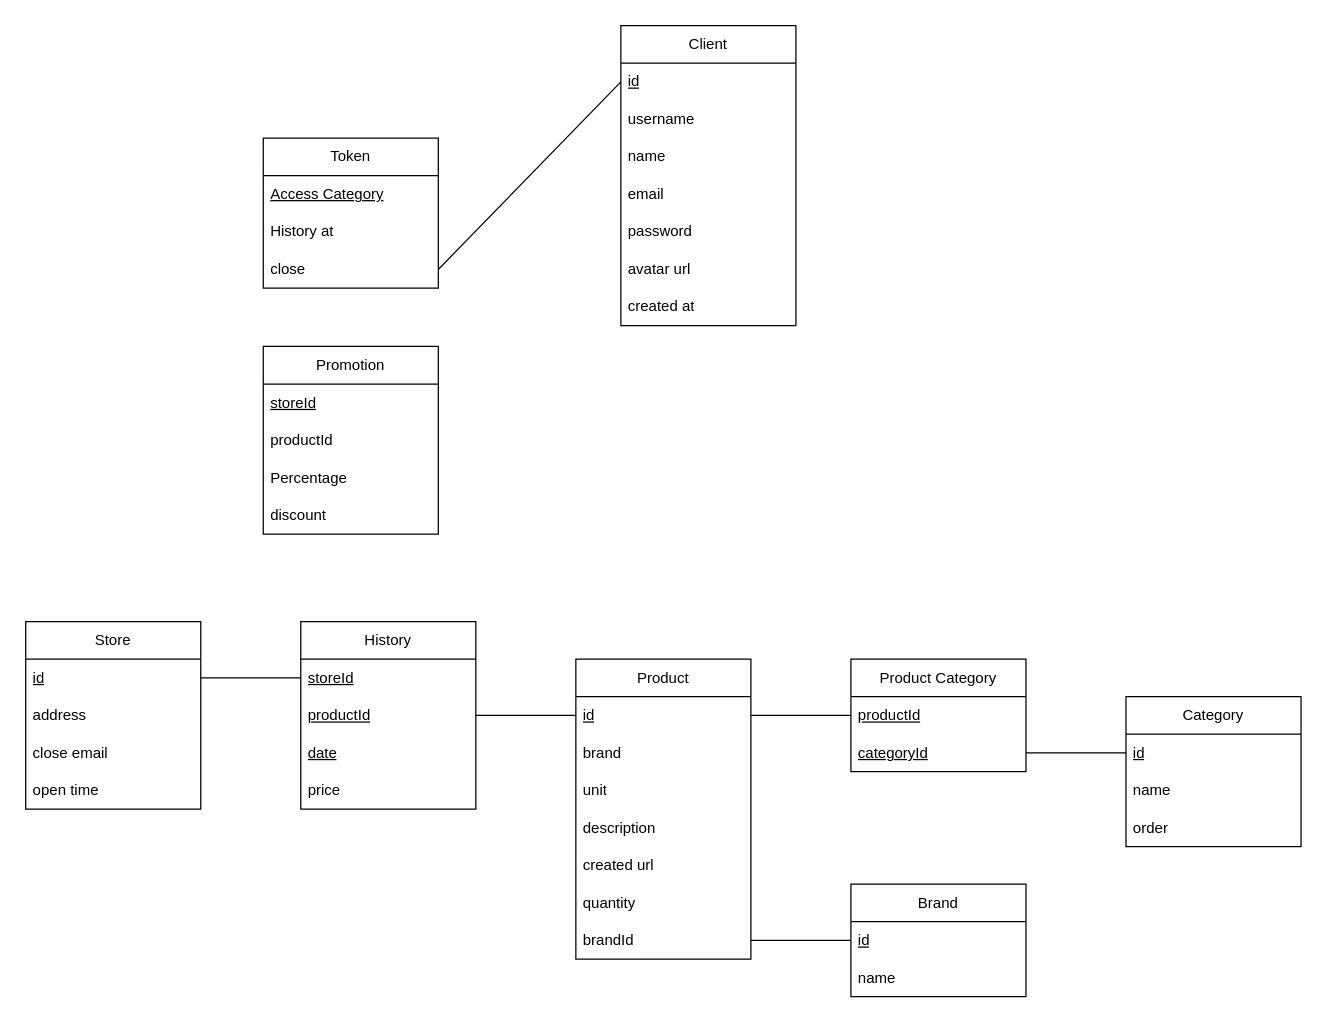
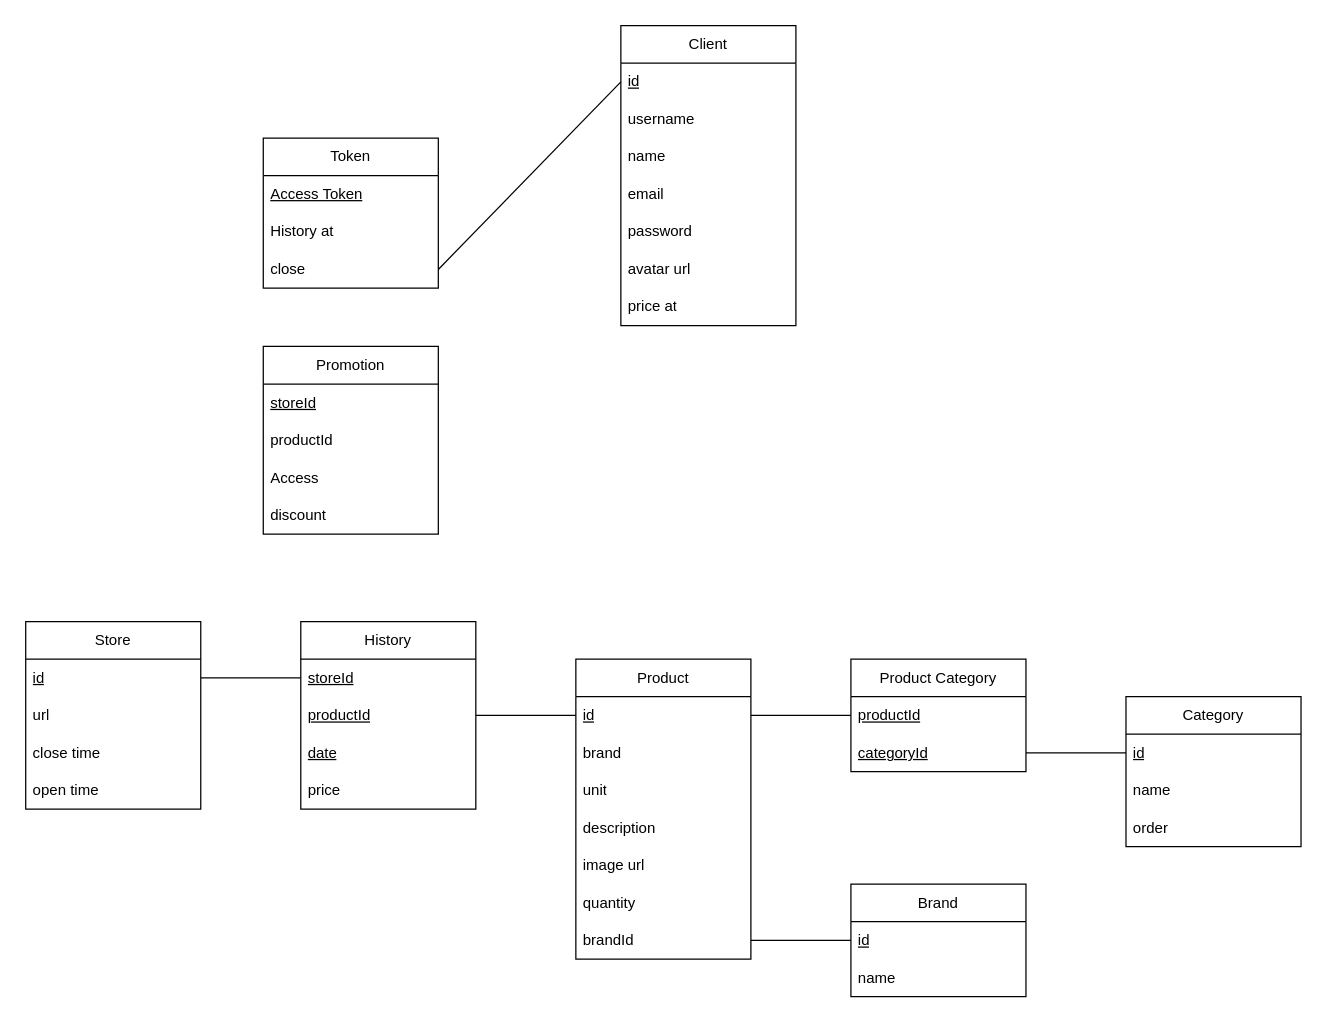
  <mxCell id="0" />
  <mxCell id="1" parent="0" />
  <mxCell id="2" value="Token" style="swimlane;fontStyle=0;childLayout=stackLayout;horizontal=1;startSize=30;horizontalStack=0;resizeParent=1;resizeParentMax=0;resizeLast=0;collapsible=1;marginBottom=0;whiteSpace=wrap;html=1;" vertex="1" parent="1"><mxGeometry x="210" y="110" width="140" height="120" as="geometry" /></mxCell>
- <mxCell id="3" value="&lt;u&gt;Access Category&lt;/u&gt;" style="text;strokeColor=none;fillColor=none;align=left;verticalAlign=middle;spacingLeft=4;spacingRight=4;overflow=hidden;points=[[0,0.5],[1,0.5]];portConstraint=eastwest;rotatable=0;whiteSpace=wrap;html=1;" vertex="1" parent="2"><mxGeometry y="30" width="140" height="30" as="geometry" /></mxCell>
+ <mxCell id="3" value="&lt;u&gt;Access Token&lt;/u&gt;" style="text;strokeColor=none;fillColor=none;align=left;verticalAlign=middle;spacingLeft=4;spacingRight=4;overflow=hidden;points=[[0,0.5],[1,0.5]];portConstraint=eastwest;rotatable=0;whiteSpace=wrap;html=1;" vertex="1" parent="2"><mxGeometry y="30" width="140" height="30" as="geometry" /></mxCell>
  <mxCell id="4" value="History at" style="text;strokeColor=none;fillColor=none;align=left;verticalAlign=middle;spacingLeft=4;spacingRight=4;overflow=hidden;points=[[0,0.5],[1,0.5]];portConstraint=eastwest;rotatable=0;whiteSpace=wrap;html=1;" vertex="1" parent="2"><mxGeometry y="60" width="140" height="30" as="geometry" /></mxCell>
  <mxCell id="5" value="close" style="text;strokeColor=none;fillColor=none;align=left;verticalAlign=middle;spacingLeft=4;spacingRight=4;overflow=hidden;points=[[0,0.5],[1,0.5]];portConstraint=eastwest;rotatable=0;whiteSpace=wrap;html=1;" vertex="1" parent="2"><mxGeometry y="90" width="140" height="30" as="geometry" /></mxCell>
  <mxCell id="6" value="Client" style="swimlane;fontStyle=0;childLayout=stackLayout;horizontal=1;startSize=30;horizontalStack=0;resizeParent=1;resizeParentMax=0;resizeLast=0;collapsible=1;marginBottom=0;whiteSpace=wrap;html=1;" vertex="1" parent="1"><mxGeometry x="496" y="20" width="140" height="240" as="geometry" /></mxCell>
  <mxCell id="7" value="&lt;u&gt;id&lt;/u&gt;" style="text;strokeColor=none;fillColor=none;align=left;verticalAlign=middle;spacingLeft=4;spacingRight=4;overflow=hidden;points=[[0,0.5],[1,0.5]];portConstraint=eastwest;rotatable=0;whiteSpace=wrap;html=1;" vertex="1" parent="6"><mxGeometry y="30" width="140" height="30" as="geometry" /></mxCell>
  <mxCell id="8" value="username" style="text;strokeColor=none;fillColor=none;align=left;verticalAlign=middle;spacingLeft=4;spacingRight=4;overflow=hidden;points=[[0,0.5],[1,0.5]];portConstraint=eastwest;rotatable=0;whiteSpace=wrap;html=1;" vertex="1" parent="6"><mxGeometry y="60" width="140" height="30" as="geometry" /></mxCell>
  <mxCell id="9" value="name" style="text;strokeColor=none;fillColor=none;align=left;verticalAlign=middle;spacingLeft=4;spacingRight=4;overflow=hidden;points=[[0,0.5],[1,0.5]];portConstraint=eastwest;rotatable=0;whiteSpace=wrap;html=1;" vertex="1" parent="6"><mxGeometry y="90" width="140" height="30" as="geometry" /></mxCell>
  <mxCell id="10" value="email" style="text;strokeColor=none;fillColor=none;align=left;verticalAlign=middle;spacingLeft=4;spacingRight=4;overflow=hidden;points=[[0,0.5],[1,0.5]];portConstraint=eastwest;rotatable=0;whiteSpace=wrap;html=1;" vertex="1" parent="6"><mxGeometry y="120" width="140" height="30" as="geometry" /></mxCell>
  <mxCell id="11" value="password" style="text;strokeColor=none;fillColor=none;align=left;verticalAlign=middle;spacingLeft=4;spacingRight=4;overflow=hidden;points=[[0,0.5],[1,0.5]];portConstraint=eastwest;rotatable=0;whiteSpace=wrap;html=1;" vertex="1" parent="6"><mxGeometry y="150" width="140" height="30" as="geometry" /></mxCell>
  <mxCell id="12" value="avatar url" style="text;strokeColor=none;fillColor=none;align=left;verticalAlign=middle;spacingLeft=4;spacingRight=4;overflow=hidden;points=[[0,0.5],[1,0.5]];portConstraint=eastwest;rotatable=0;whiteSpace=wrap;html=1;" vertex="1" parent="6"><mxGeometry y="180" width="140" height="30" as="geometry" /></mxCell>
- <mxCell id="13" value="created at" style="text;strokeColor=none;fillColor=none;align=left;verticalAlign=middle;spacingLeft=4;spacingRight=4;overflow=hidden;points=[[0,0.5],[1,0.5]];portConstraint=eastwest;rotatable=0;whiteSpace=wrap;html=1;" vertex="1" parent="6"><mxGeometry y="210" width="140" height="30" as="geometry" /></mxCell>
+ <mxCell id="13" value="price at" style="text;strokeColor=none;fillColor=none;align=left;verticalAlign=middle;spacingLeft=4;spacingRight=4;overflow=hidden;points=[[0,0.5],[1,0.5]];portConstraint=eastwest;rotatable=0;whiteSpace=wrap;html=1;" vertex="1" parent="6"><mxGeometry y="210" width="140" height="30" as="geometry" /></mxCell>
  <mxCell id="14" value="" style="endArrow=none;html=1;rounded=0;exitX=1;exitY=0.5;exitDx=0;exitDy=0;entryX=0;entryY=0.5;entryDx=0;entryDy=0;" edge="1" parent="1" source="5" target="7"><mxGeometry width="50" height="50" relative="1" as="geometry"><mxPoint x="386" y="220" as="sourcePoint" /><mxPoint x="436" y="170" as="targetPoint" /></mxGeometry></mxCell>
  <mxCell id="15" value="Product" style="swimlane;fontStyle=0;childLayout=stackLayout;horizontal=1;startSize=30;horizontalStack=0;resizeParent=1;resizeParentMax=0;resizeLast=0;collapsible=1;marginBottom=0;whiteSpace=wrap;html=1;" vertex="1" parent="1"><mxGeometry x="460" y="526.63" width="140" height="240" as="geometry" /></mxCell>
  <mxCell id="16" value="&lt;u&gt;id&lt;/u&gt;" style="text;strokeColor=none;fillColor=none;align=left;verticalAlign=middle;spacingLeft=4;spacingRight=4;overflow=hidden;points=[[0,0.5],[1,0.5]];portConstraint=eastwest;rotatable=0;whiteSpace=wrap;html=1;" vertex="1" parent="15"><mxGeometry y="30" width="140" height="30" as="geometry" /></mxCell>
  <mxCell id="17" value="brand" style="text;strokeColor=none;fillColor=none;align=left;verticalAlign=middle;spacingLeft=4;spacingRight=4;overflow=hidden;points=[[0,0.5],[1,0.5]];portConstraint=eastwest;rotatable=0;whiteSpace=wrap;html=1;" vertex="1" parent="15"><mxGeometry y="60" width="140" height="30" as="geometry" /></mxCell>
  <mxCell id="18" value="unit" style="text;strokeColor=none;fillColor=none;align=left;verticalAlign=middle;spacingLeft=4;spacingRight=4;overflow=hidden;points=[[0,0.5],[1,0.5]];portConstraint=eastwest;rotatable=0;whiteSpace=wrap;html=1;" vertex="1" parent="15"><mxGeometry y="90" width="140" height="30" as="geometry" /></mxCell>
  <mxCell id="19" value="description" style="text;strokeColor=none;fillColor=none;align=left;verticalAlign=middle;spacingLeft=4;spacingRight=4;overflow=hidden;points=[[0,0.5],[1,0.5]];portConstraint=eastwest;rotatable=0;whiteSpace=wrap;html=1;" vertex="1" parent="15"><mxGeometry y="120" width="140" height="30" as="geometry" /></mxCell>
- <mxCell id="20" value="created url" style="text;strokeColor=none;fillColor=none;align=left;verticalAlign=middle;spacingLeft=4;spacingRight=4;overflow=hidden;points=[[0,0.5],[1,0.5]];portConstraint=eastwest;rotatable=0;whiteSpace=wrap;html=1;" vertex="1" parent="15"><mxGeometry y="150" width="140" height="30" as="geometry" /></mxCell>
+ <mxCell id="20" value="image url" style="text;strokeColor=none;fillColor=none;align=left;verticalAlign=middle;spacingLeft=4;spacingRight=4;overflow=hidden;points=[[0,0.5],[1,0.5]];portConstraint=eastwest;rotatable=0;whiteSpace=wrap;html=1;" vertex="1" parent="15"><mxGeometry y="150" width="140" height="30" as="geometry" /></mxCell>
  <mxCell id="21" value="quantity" style="text;strokeColor=none;fillColor=none;align=left;verticalAlign=middle;spacingLeft=4;spacingRight=4;overflow=hidden;points=[[0,0.5],[1,0.5]];portConstraint=eastwest;rotatable=0;whiteSpace=wrap;html=1;" vertex="1" parent="15"><mxGeometry y="180" width="140" height="30" as="geometry" /></mxCell>
  <mxCell id="22" value="brandId" style="text;strokeColor=none;fillColor=none;align=left;verticalAlign=middle;spacingLeft=4;spacingRight=4;overflow=hidden;points=[[0,0.5],[1,0.5]];portConstraint=eastwest;rotatable=0;whiteSpace=wrap;html=1;" vertex="1" parent="15"><mxGeometry y="210" width="140" height="30" as="geometry" /></mxCell>
  <mxCell id="23" value="History" style="swimlane;fontStyle=0;childLayout=stackLayout;horizontal=1;startSize=30;horizontalStack=0;resizeParent=1;resizeParentMax=0;resizeLast=0;collapsible=1;marginBottom=0;whiteSpace=wrap;html=1;" vertex="1" parent="1"><mxGeometry x="240" y="496.63" width="140" height="150" as="geometry" /></mxCell>
  <mxCell id="24" value="storeId" style="text;strokeColor=none;fillColor=none;align=left;verticalAlign=middle;spacingLeft=4;spacingRight=4;overflow=hidden;points=[[0,0.5],[1,0.5]];portConstraint=eastwest;rotatable=0;whiteSpace=wrap;html=1;fontStyle=4" vertex="1" parent="23"><mxGeometry y="30" width="140" height="30" as="geometry" /></mxCell>
  <mxCell id="25" value="productId" style="text;strokeColor=none;fillColor=none;align=left;verticalAlign=middle;spacingLeft=4;spacingRight=4;overflow=hidden;points=[[0,0.5],[1,0.5]];portConstraint=eastwest;rotatable=0;whiteSpace=wrap;html=1;fontStyle=4" vertex="1" parent="23"><mxGeometry y="60" width="140" height="30" as="geometry" /></mxCell>
  <mxCell id="26" value="date" style="text;strokeColor=none;fillColor=none;align=left;verticalAlign=middle;spacingLeft=4;spacingRight=4;overflow=hidden;points=[[0,0.5],[1,0.5]];portConstraint=eastwest;rotatable=0;whiteSpace=wrap;html=1;fontStyle=4" vertex="1" parent="23"><mxGeometry y="90" width="140" height="30" as="geometry" /></mxCell>
  <mxCell id="27" value="price" style="text;strokeColor=none;fillColor=none;align=left;verticalAlign=middle;spacingLeft=4;spacingRight=4;overflow=hidden;points=[[0,0.5],[1,0.5]];portConstraint=eastwest;rotatable=0;whiteSpace=wrap;html=1;" vertex="1" parent="23"><mxGeometry y="120" width="140" height="30" as="geometry" /></mxCell>
  <mxCell id="28" value="" style="endArrow=none;html=1;rounded=0;exitX=1;exitY=0.5;exitDx=0;exitDy=0;entryX=0;entryY=0.5;entryDx=0;entryDy=0;" edge="1" parent="1" source="25" target="16"><mxGeometry width="50" height="50" relative="1" as="geometry"><mxPoint x="270" y="426.63" as="sourcePoint" /><mxPoint x="320" y="376.63" as="targetPoint" /></mxGeometry></mxCell>
  <mxCell id="29" value="Store" style="swimlane;fontStyle=0;childLayout=stackLayout;horizontal=1;startSize=30;horizontalStack=0;resizeParent=1;resizeParentMax=0;resizeLast=0;collapsible=1;marginBottom=0;whiteSpace=wrap;html=1;" vertex="1" parent="1"><mxGeometry x="20" y="496.63" width="140" height="150" as="geometry" /></mxCell>
  <mxCell id="30" value="&lt;u&gt;id&lt;/u&gt;" style="text;strokeColor=none;fillColor=none;align=left;verticalAlign=middle;spacingLeft=4;spacingRight=4;overflow=hidden;points=[[0,0.5],[1,0.5]];portConstraint=eastwest;rotatable=0;whiteSpace=wrap;html=1;" vertex="1" parent="29"><mxGeometry y="30" width="140" height="30" as="geometry" /></mxCell>
- <mxCell id="31" value="address" style="text;strokeColor=none;fillColor=none;align=left;verticalAlign=middle;spacingLeft=4;spacingRight=4;overflow=hidden;points=[[0,0.5],[1,0.5]];portConstraint=eastwest;rotatable=0;whiteSpace=wrap;html=1;" vertex="1" parent="29"><mxGeometry y="60" width="140" height="30" as="geometry" /></mxCell>
- <mxCell id="32" value="close email" style="text;strokeColor=none;fillColor=none;align=left;verticalAlign=middle;spacingLeft=4;spacingRight=4;overflow=hidden;points=[[0,0.5],[1,0.5]];portConstraint=eastwest;rotatable=0;whiteSpace=wrap;html=1;" vertex="1" parent="29"><mxGeometry y="90" width="140" height="30" as="geometry" /></mxCell>
+ <mxCell id="31" value="url" style="text;strokeColor=none;fillColor=none;align=left;verticalAlign=middle;spacingLeft=4;spacingRight=4;overflow=hidden;points=[[0,0.5],[1,0.5]];portConstraint=eastwest;rotatable=0;whiteSpace=wrap;html=1;" vertex="1" parent="29"><mxGeometry y="60" width="140" height="30" as="geometry" /></mxCell>
+ <mxCell id="32" value="close time" style="text;strokeColor=none;fillColor=none;align=left;verticalAlign=middle;spacingLeft=4;spacingRight=4;overflow=hidden;points=[[0,0.5],[1,0.5]];portConstraint=eastwest;rotatable=0;whiteSpace=wrap;html=1;" vertex="1" parent="29"><mxGeometry y="90" width="140" height="30" as="geometry" /></mxCell>
  <mxCell id="33" value="open time" style="text;strokeColor=none;fillColor=none;align=left;verticalAlign=middle;spacingLeft=4;spacingRight=4;overflow=hidden;points=[[0,0.5],[1,0.5]];portConstraint=eastwest;rotatable=0;whiteSpace=wrap;html=1;" vertex="1" parent="29"><mxGeometry y="120" width="140" height="30" as="geometry" /></mxCell>
  <mxCell id="34" value="" style="endArrow=none;html=1;rounded=0;exitX=1;exitY=0.5;exitDx=0;exitDy=0;entryX=0;entryY=0.5;entryDx=0;entryDy=0;" edge="1" parent="1" source="30" target="24"><mxGeometry width="50" height="50" relative="1" as="geometry"><mxPoint x="-60" y="486.63" as="sourcePoint" /><mxPoint x="-10" y="436.63" as="targetPoint" /></mxGeometry></mxCell>
  <mxCell id="35" value="Promotion" style="swimlane;fontStyle=0;childLayout=stackLayout;horizontal=1;startSize=30;horizontalStack=0;resizeParent=1;resizeParentMax=0;resizeLast=0;collapsible=1;marginBottom=0;whiteSpace=wrap;html=1;" vertex="1" parent="1"><mxGeometry x="210" y="276.63" width="140" height="150" as="geometry" /></mxCell>
  <mxCell id="36" value="storeId" style="text;strokeColor=none;fillColor=none;align=left;verticalAlign=middle;spacingLeft=4;spacingRight=4;overflow=hidden;points=[[0,0.5],[1,0.5]];portConstraint=eastwest;rotatable=0;whiteSpace=wrap;html=1;fontStyle=4" vertex="1" parent="35"><mxGeometry y="30" width="140" height="30" as="geometry" /></mxCell>
  <mxCell id="37" value="productId" style="text;strokeColor=none;fillColor=none;align=left;verticalAlign=middle;spacingLeft=4;spacingRight=4;overflow=hidden;points=[[0,0.5],[1,0.5]];portConstraint=eastwest;rotatable=0;whiteSpace=wrap;html=1;" vertex="1" parent="35"><mxGeometry y="60" width="140" height="30" as="geometry" /></mxCell>
- <mxCell id="38" value="Percentage" style="text;strokeColor=none;fillColor=none;align=left;verticalAlign=middle;spacingLeft=4;spacingRight=4;overflow=hidden;points=[[0,0.5],[1,0.5]];portConstraint=eastwest;rotatable=0;whiteSpace=wrap;html=1;" vertex="1" parent="35"><mxGeometry y="90" width="140" height="30" as="geometry" /></mxCell>
+ <mxCell id="38" value="Access" style="text;strokeColor=none;fillColor=none;align=left;verticalAlign=middle;spacingLeft=4;spacingRight=4;overflow=hidden;points=[[0,0.5],[1,0.5]];portConstraint=eastwest;rotatable=0;whiteSpace=wrap;html=1;" vertex="1" parent="35"><mxGeometry y="90" width="140" height="30" as="geometry" /></mxCell>
  <mxCell id="39" value="discount" style="text;strokeColor=none;fillColor=none;align=left;verticalAlign=middle;spacingLeft=4;spacingRight=4;overflow=hidden;points=[[0,0.5],[1,0.5]];portConstraint=eastwest;rotatable=0;whiteSpace=wrap;html=1;" vertex="1" parent="35"><mxGeometry y="120" width="140" height="30" as="geometry" /></mxCell>
  <mxCell id="40" value="Brand" style="swimlane;fontStyle=0;childLayout=stackLayout;horizontal=1;startSize=30;horizontalStack=0;resizeParent=1;resizeParentMax=0;resizeLast=0;collapsible=1;marginBottom=0;whiteSpace=wrap;html=1;" vertex="1" parent="1"><mxGeometry x="680" y="706.63" width="140" height="90" as="geometry" /></mxCell>
  <mxCell id="41" value="&lt;u&gt;id&lt;/u&gt;" style="text;strokeColor=none;fillColor=none;align=left;verticalAlign=middle;spacingLeft=4;spacingRight=4;overflow=hidden;points=[[0,0.5],[1,0.5]];portConstraint=eastwest;rotatable=0;whiteSpace=wrap;html=1;" vertex="1" parent="40"><mxGeometry y="30" width="140" height="30" as="geometry" /></mxCell>
  <mxCell id="42" value="name" style="text;strokeColor=none;fillColor=none;align=left;verticalAlign=middle;spacingLeft=4;spacingRight=4;overflow=hidden;points=[[0,0.5],[1,0.5]];portConstraint=eastwest;rotatable=0;whiteSpace=wrap;html=1;" vertex="1" parent="40"><mxGeometry y="60" width="140" height="30" as="geometry" /></mxCell>
  <mxCell id="43" value="" style="endArrow=none;html=1;rounded=0;exitX=1;exitY=0.5;exitDx=0;exitDy=0;entryX=0;entryY=0.5;entryDx=0;entryDy=0;" edge="1" parent="1" source="22" target="41"><mxGeometry width="50" height="50" relative="1" as="geometry"><mxPoint x="400" y="646.63" as="sourcePoint" /><mxPoint x="450" y="596.63" as="targetPoint" /></mxGeometry></mxCell>
  <mxCell id="44" value="Category" style="swimlane;fontStyle=0;childLayout=stackLayout;horizontal=1;startSize=30;horizontalStack=0;resizeParent=1;resizeParentMax=0;resizeLast=0;collapsible=1;marginBottom=0;whiteSpace=wrap;html=1;" vertex="1" parent="1"><mxGeometry x="900" y="556.63" width="140" height="120" as="geometry" /></mxCell>
  <mxCell id="45" value="id" style="text;strokeColor=none;fillColor=none;align=left;verticalAlign=middle;spacingLeft=4;spacingRight=4;overflow=hidden;points=[[0,0.5],[1,0.5]];portConstraint=eastwest;rotatable=0;whiteSpace=wrap;html=1;fontStyle=4" vertex="1" parent="44"><mxGeometry y="30" width="140" height="30" as="geometry" /></mxCell>
  <mxCell id="46" value="name" style="text;strokeColor=none;fillColor=none;align=left;verticalAlign=middle;spacingLeft=4;spacingRight=4;overflow=hidden;points=[[0,0.5],[1,0.5]];portConstraint=eastwest;rotatable=0;whiteSpace=wrap;html=1;" vertex="1" parent="44"><mxGeometry y="60" width="140" height="30" as="geometry" /></mxCell>
  <mxCell id="47" value="order" style="text;strokeColor=none;fillColor=none;align=left;verticalAlign=middle;spacingLeft=4;spacingRight=4;overflow=hidden;points=[[0,0.5],[1,0.5]];portConstraint=eastwest;rotatable=0;whiteSpace=wrap;html=1;" vertex="1" parent="44"><mxGeometry y="90" width="140" height="30" as="geometry" /></mxCell>
  <mxCell id="48" value="Product Category" style="swimlane;fontStyle=0;childLayout=stackLayout;horizontal=1;startSize=30;horizontalStack=0;resizeParent=1;resizeParentMax=0;resizeLast=0;collapsible=1;marginBottom=0;whiteSpace=wrap;html=1;" vertex="1" parent="1"><mxGeometry x="680" y="526.63" width="140" height="90" as="geometry" /></mxCell>
  <mxCell id="49" value="productId" style="text;strokeColor=none;fillColor=none;align=left;verticalAlign=middle;spacingLeft=4;spacingRight=4;overflow=hidden;points=[[0,0.5],[1,0.5]];portConstraint=eastwest;rotatable=0;whiteSpace=wrap;html=1;fontStyle=4" vertex="1" parent="48"><mxGeometry y="30" width="140" height="30" as="geometry" /></mxCell>
  <mxCell id="50" value="categoryId" style="text;strokeColor=none;fillColor=none;align=left;verticalAlign=middle;spacingLeft=4;spacingRight=4;overflow=hidden;points=[[0,0.5],[1,0.5]];portConstraint=eastwest;rotatable=0;whiteSpace=wrap;html=1;fontStyle=4" vertex="1" parent="48"><mxGeometry y="60" width="140" height="30" as="geometry" /></mxCell>
  <mxCell id="51" value="" style="endArrow=none;html=1;rounded=0;exitX=1;exitY=0.5;exitDx=0;exitDy=0;entryX=0;entryY=0.5;entryDx=0;entryDy=0;" edge="1" parent="1" source="16" target="49"><mxGeometry width="50" height="50" relative="1" as="geometry"><mxPoint x="610" y="761.63" as="sourcePoint" /><mxPoint x="690" y="761.63" as="targetPoint" /></mxGeometry></mxCell>
  <mxCell id="52" value="" style="endArrow=none;html=1;rounded=0;exitX=1;exitY=0.5;exitDx=0;exitDy=0;entryX=0;entryY=0.5;entryDx=0;entryDy=0;" edge="1" parent="1" source="50" target="45"><mxGeometry width="50" height="50" relative="1" as="geometry"><mxPoint x="610" y="581.63" as="sourcePoint" /><mxPoint x="690" y="581.63" as="targetPoint" /></mxGeometry></mxCell>
